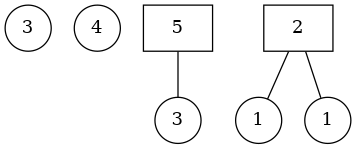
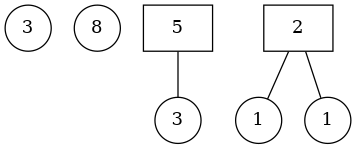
  graph {
    node [shape=circle]
    n1 [label=3]
-   n2 [label=4]
+   n2 [label=8]
    n3 [label=5 shape=rectangle]
    n4 [label=3]
    n5 [label=2 shape=rectangle]
    n6 [label=1]
    n7 [label=1]
    n3 -- n4
    n5 -- n6
    n5 -- n7
  }
